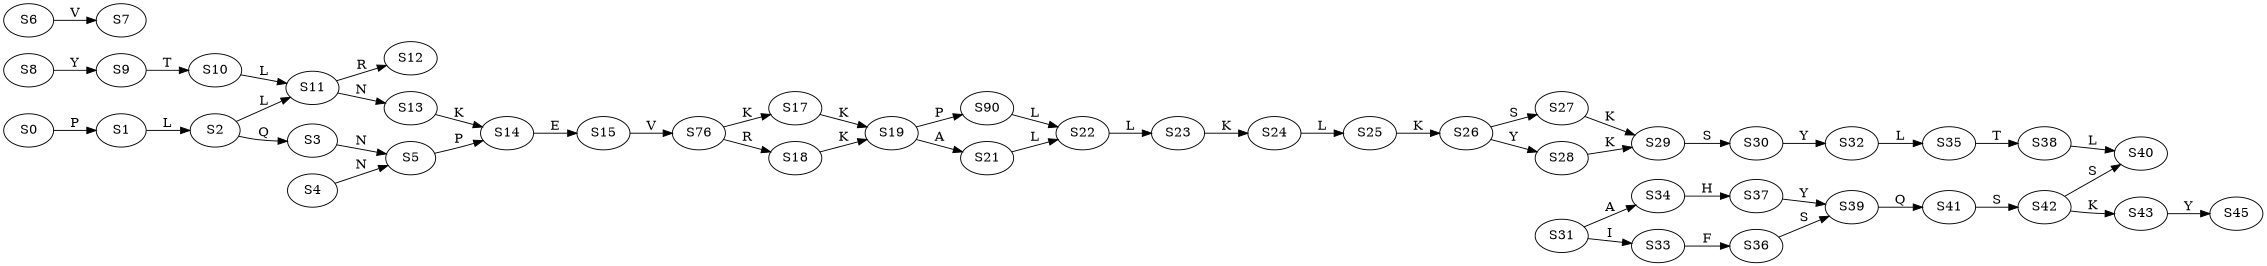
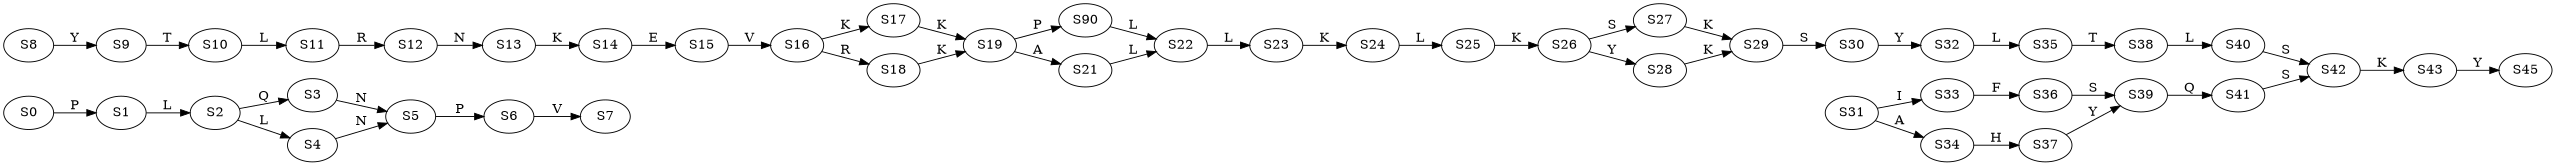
  strict digraph {
    rankdir=LR
    S0
    S1
    S2
    S3
    S4
    S5
    S6
    S7
    S8
    S9
    S10
    S11
    S12
    S13
    S14
    S15
-   S16 [label=S76]
+   S16
    S17
    S18
    S19
    n21 [label=S90]
    S21
    S22
    S23
    S24
    S25
    S26
    S27
    S28
    S29
    S30
    S32
    S31
    S33
    S34
    S35
    S36
    S37
    S38
    S39
    S40
    S41
    S42
    S43
    S45
    S0 -> S1 [label=P]
    S1 -> S2 [label=L]
    S2 -> S3 [label=Q]
-   S2 -> S11 [label=L]
+   S2 -> S4 [label=L]
    S3 -> S5 [label=N]
    S4 -> S5 [label=N]
-   S5 -> S14 [label=P]
+   S5 -> S6 [label=P]
    S6 -> S7 [label=V]
    S8 -> S9 [label=Y]
    S9 -> S10 [label=T]
    S10 -> S11 [label=L]
    S11 -> S12 [label=R]
-   S11 -> S13 [label=N]
+   S12 -> S13 [label=N]
    S13 -> S14 [label=K]
    S14 -> S15 [label=E]
    S15 -> S16 [label=V]
    S16 -> S17 [label=K]
    S16 -> S18 [label=R]
    S17 -> S19 [label=K]
    S18 -> S19 [label=K]
    S19 -> n21 [label=P]
    S19 -> S21 [label=A]
    n21 -> S22 [label=L]
    S21 -> S22 [label=L]
    S22 -> S23 [label=L]
    S23 -> S24 [label=K]
    S24 -> S25 [label=L]
    S25 -> S26 [label=K]
    S26 -> S27 [label=S]
    S26 -> S28 [label=Y]
    S27 -> S29 [label=K]
    S28 -> S29 [label=K]
    S29 -> S30 [label=S]
    S30 -> S32 [label=Y]
    S32 -> S35 [label=L]
    S31 -> S33 [label=I]
    S31 -> S34 [label=A]
    S33 -> S36 [label=F]
    S34 -> S37 [label=H]
    S35 -> S38 [label=T]
    S36 -> S39 [label=S]
    S37 -> S39 [label=Y]
    S38 -> S40 [label=L]
    S39 -> S41 [label=Q]
-   S42 -> S40 [label=S]
+   S40 -> S42 [label=S]
    S41 -> S42 [label=S]
    S42 -> S43 [label=K]
    S43 -> S45 [label=Y]
  }
